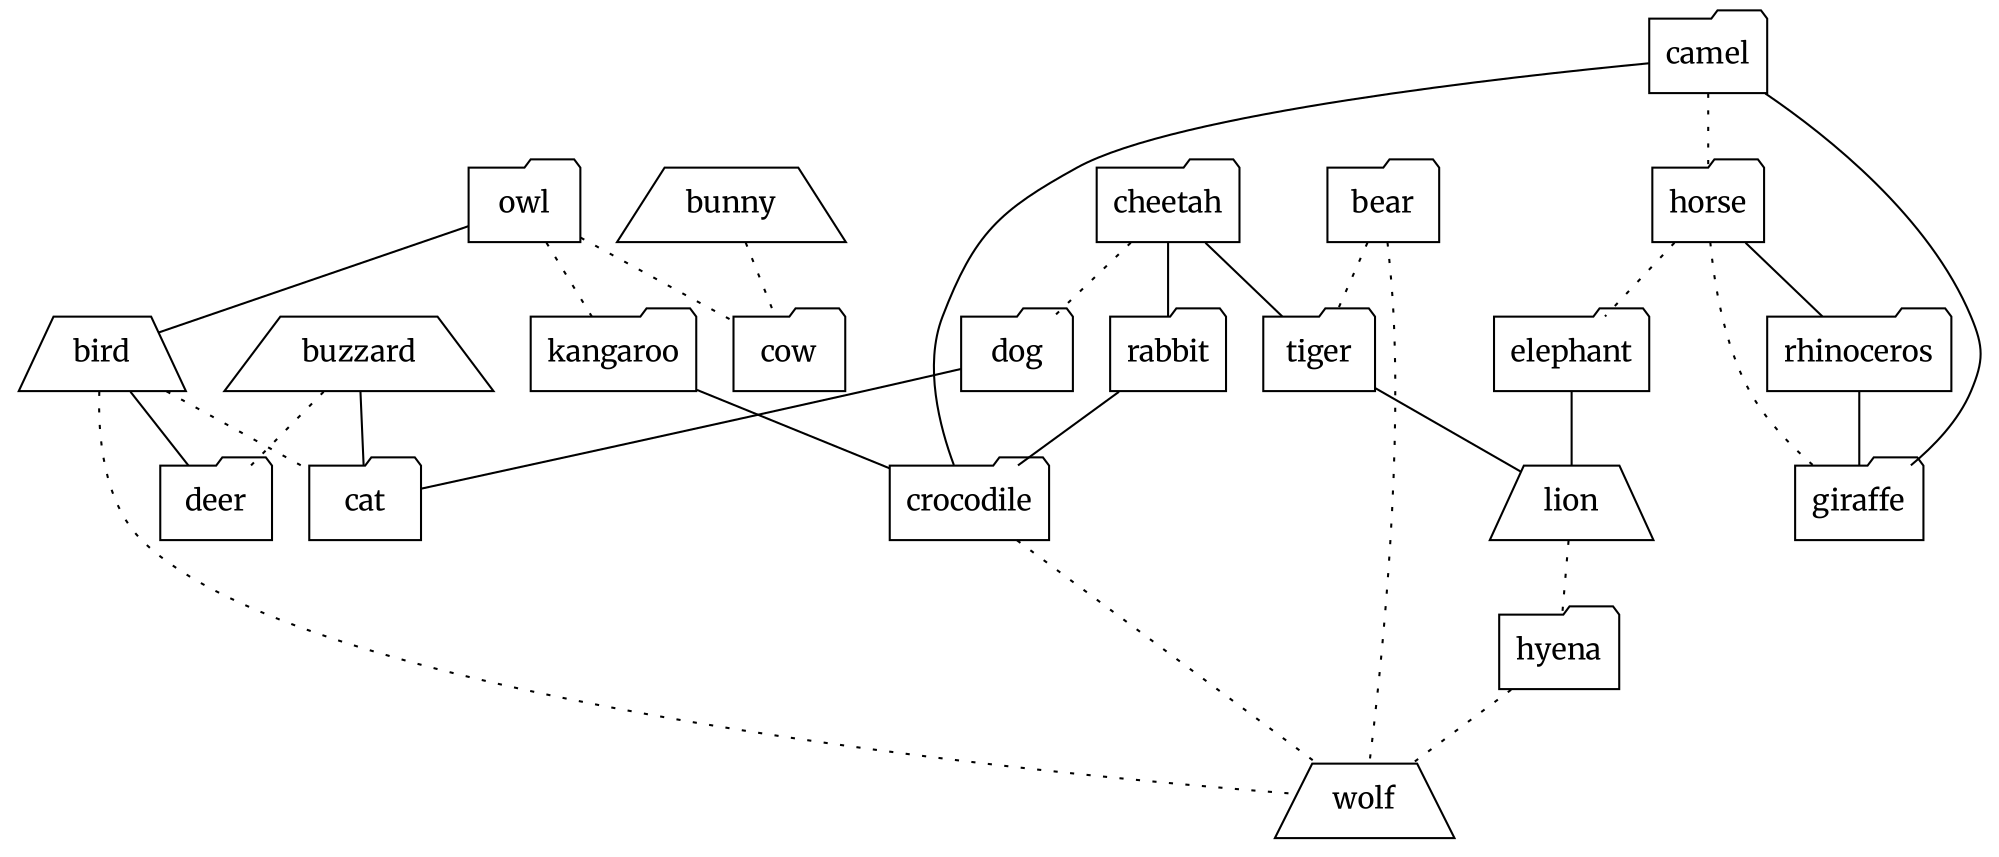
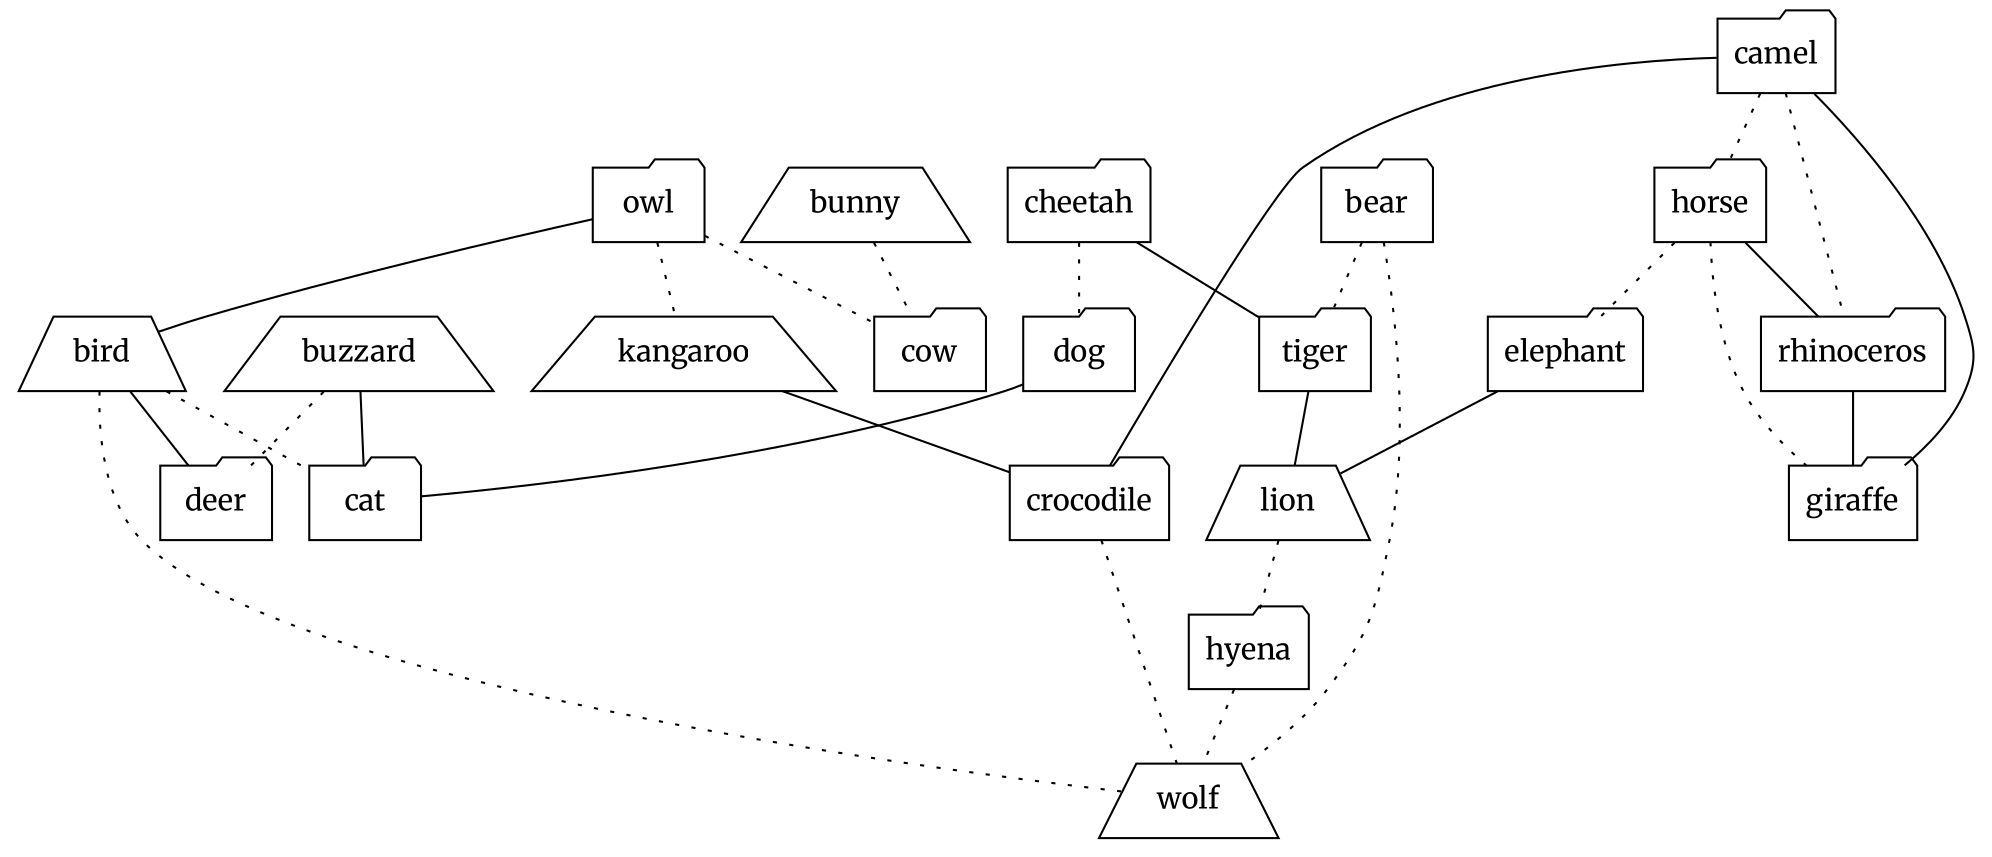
  strict graph {
    fontname=Merriweather
    node [fontname=Merriweather shape=folder]
    edge [fontname=Merriweather style=dotted weight=1]
    bird [shape=trapezium]
    owl
-   kangaroo
+   kangaroo [shape=trapezium]
    cow
    deer
    cat
    wolf [shape=trapezium]
    crocodile
    camel
    horse
    rhinoceros
    giraffe
    elephant
    cheetah
    tiger
-   rabbit
    dog
    lion [shape=trapezium]
    buzzard [shape=trapezium]
    hyena
    bear
    bunny [shape=trapezium]
    bird -- deer [style=solid]
    bird -- cat
    bird -- wolf
    owl -- bird [style=solid]
    owl -- kangaroo
    owl -- cow
    kangaroo -- crocodile [style=solid]
    crocodile -- wolf
    camel -- crocodile [style=solid]
    camel -- horse
+   camel -- rhinoceros
    camel -- giraffe [style=solid]
    horse -- rhinoceros [style=solid]
    horse -- giraffe
    horse -- elephant
    rhinoceros -- giraffe [style=solid]
    elephant -- lion [style=solid]
    cheetah -- tiger [style=solid]
-   cheetah -- rabbit [style=solid]
    cheetah -- dog
    tiger -- lion [style=solid]
-   rabbit -- crocodile [style=solid]
    dog -- cat [style=solid]
    lion -- hyena
    buzzard -- deer
    buzzard -- cat [style=solid]
    hyena -- wolf
    bear -- wolf
    bear -- tiger
    bunny -- cow
  }
